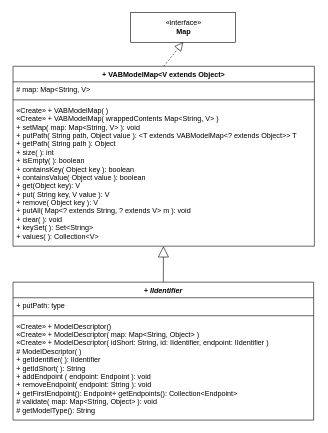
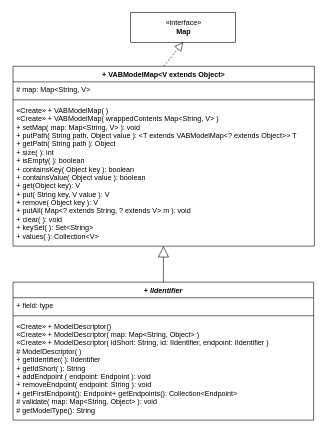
  <mxCell id="0" />
  <mxCell id="1" parent="0" />
  <mxCell id="2" value="+ VABModelMap&lt;V extends Object&gt;" style="swimlane;fontStyle=1;align=center;verticalAlign=top;childLayout=stackLayout;horizontal=1;startSize=26;horizontalStack=0;resizeParent=1;resizeParentMax=0;resizeLast=0;collapsible=1;marginBottom=0;" vertex="1" parent="1"><mxGeometry x="20.75" y="110" width="502.5" height="300" as="geometry" /></mxCell>
  <mxCell id="3" value="# map: Map&lt;String, V&gt;" style="text;strokeColor=none;fillColor=none;align=left;verticalAlign=top;spacingLeft=4;spacingRight=4;overflow=hidden;rotatable=0;points=[[0,0.5],[1,0.5]];portConstraint=eastwest;" vertex="1" parent="2"><mxGeometry y="26" width="502.5" height="26" as="geometry" /></mxCell>
  <mxCell id="4" value="" style="line;strokeWidth=1;fillColor=none;align=left;verticalAlign=middle;spacingTop=-1;spacingLeft=3;spacingRight=3;rotatable=0;labelPosition=right;points=[];portConstraint=eastwest;" vertex="1" parent="2"><mxGeometry y="52" width="502.5" height="8" as="geometry" /></mxCell>
  <mxCell id="5" value="«Create» + VABModelMap( )&#10;«Create» + VABModelMap( wrappedContents Map&lt;String, V&gt; )&#10;+ setMap( map: Map&lt;String, V&gt; ): void&#10;+ putPath( String path, Object value ): &lt;T extends VABModelMap&lt;? extends Object&gt;&gt; T&#10;+ getPath( String path ): Object&#10;+ size( ): int&#10;+ isEmpty( ): boolean&#10;+ containsKey( Object key ): boolean&#10;+ containsValue( Object value ): boolean&#10;+ get(Object key): V&#10;+ put( String key, V value ): V&#10;+ remove( Object key ): V&#10;+ putAll( Map&lt;? extends String, ? extends V&gt; m ): void&#10;+ clear( ): void&#10;+ keySet( ): Set&lt;String&gt;&#10;+ values( ): Collection&lt;V&gt;&#10;" style="text;strokeColor=none;fillColor=none;align=left;verticalAlign=top;spacingLeft=4;spacingRight=4;overflow=hidden;rotatable=0;points=[[0,0.5],[1,0.5]];portConstraint=eastwest;" vertex="1" parent="2"><mxGeometry y="60" width="502.5" height="240" as="geometry" /></mxCell>
  <mxCell id="6" value="«interface»&lt;br&gt;&lt;b&gt;Map&lt;/b&gt;" style="html=1;" vertex="1" parent="1"><mxGeometry x="217" y="20" width="175" height="50" as="geometry" /></mxCell>
  <mxCell id="7" value="" style="endArrow=block;dashed=1;endFill=0;endSize=12;html=1;rounded=0;exitX=0.5;exitY=0;exitDx=0;exitDy=0;entryX=0.5;entryY=1;entryDx=0;entryDy=0;" edge="1" parent="1" source="2" target="6"><mxGeometry width="160" relative="1" as="geometry"><mxPoint x="262" y="210" as="sourcePoint" /><mxPoint x="422" y="210" as="targetPoint" /></mxGeometry></mxCell>
  <mxCell id="8" value="+ IIdentifier" style="swimlane;fontStyle=3;align=center;verticalAlign=top;childLayout=stackLayout;horizontal=1;startSize=26;horizontalStack=0;resizeParent=1;resizeParentMax=0;resizeLast=0;collapsible=1;marginBottom=0;" vertex="1" parent="1"><mxGeometry x="20.75" y="470" width="501.25" height="230" as="geometry" /></mxCell>
- <mxCell id="9" value="+ putPath: type" style="text;strokeColor=none;fillColor=none;align=left;verticalAlign=top;spacingLeft=4;spacingRight=4;overflow=hidden;rotatable=0;points=[[0,0.5],[1,0.5]];portConstraint=eastwest;" vertex="1" parent="8"><mxGeometry y="26" width="501.25" height="26" as="geometry" /></mxCell>
+ <mxCell id="9" value="+ field: type" style="text;strokeColor=none;fillColor=none;align=left;verticalAlign=top;spacingLeft=4;spacingRight=4;overflow=hidden;rotatable=0;points=[[0,0.5],[1,0.5]];portConstraint=eastwest;" vertex="1" parent="8"><mxGeometry y="26" width="501.25" height="26" as="geometry" /></mxCell>
  <mxCell id="10" value="" style="line;strokeWidth=1;fillColor=none;align=left;verticalAlign=middle;spacingTop=-1;spacingLeft=3;spacingRight=3;rotatable=0;labelPosition=right;points=[];portConstraint=eastwest;" vertex="1" parent="8"><mxGeometry y="52" width="501.25" height="8" as="geometry" /></mxCell>
  <mxCell id="11" value="«Create» + ModelDescriptor()&#10;«Create» + ModelDescriptor( map: Map&lt;String, Object&gt; )&#10;«Create» + ModelDescriptor( idShort: String, id: IIdentifier, endpoint: IIdentifier )&#10;# ModelDescriptor( )&#10;+ getIdentifier( ): IIdentifier &#10;+ getIdShort( ): String&#10;+ addEndpoint ( endpoint: Endpoint ): void&#10;+ removeEndpoint( endpoint: String ): void&#10;+ getFirstEndpoint(): Endpoint+ getEndpoints(): Collection&lt;Endpoint&gt;&#10;# validate( map: Map&lt;String, Object&gt; ): void&#10;# getModelType(): String &#10;" style="text;strokeColor=none;fillColor=none;align=left;verticalAlign=top;spacingLeft=4;spacingRight=4;overflow=hidden;rotatable=0;points=[[0,0.5],[1,0.5]];portConstraint=eastwest;" vertex="1" parent="8"><mxGeometry y="60" width="501.25" height="170" as="geometry" /></mxCell>
  <mxCell id="12" value="" style="endArrow=block;endSize=16;endFill=0;html=1;rounded=0;exitX=0.5;exitY=0;exitDx=0;exitDy=0;" edge="1" parent="1" source="8" target="5"><mxGeometry width="160" relative="1" as="geometry"><mxPoint x="162" y="320" as="sourcePoint" /><mxPoint x="322" y="320" as="targetPoint" /></mxGeometry></mxCell>
